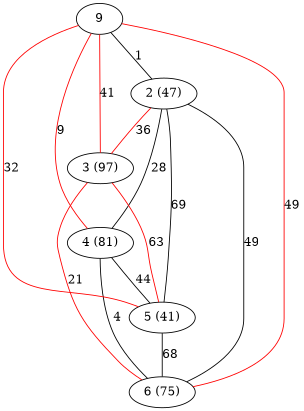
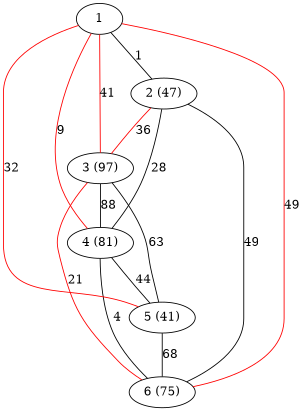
  graph {
    edge [color=black]
    n1 [label="2 (47)"]
    n2 [label="5 (41)"]
    n3 [label="6 (75)"]
    n4 [label="3 (97)"]
    n5 [label="4 (81)"]
-   1 [label=9]
-   n1 -- n2 [label=69]
+   1
    n1 -- n3 [label=49]
    n1 -- n4 [color=red label=36]
    n1 -- n5 [label=28]
    n2 -- n3 [label=68]
-   n4 -- n2 [color=red label=63]
+   n4 -- n2 [label=63]
    n4 -- n3 [color=red label=21]
+   n4 -- n5 [label=88]
    n5 -- n2 [label=44]
    n5 -- n3 [label=4]
    1 -- n1 [label=1]
    1 -- n2 [color=red label=32]
    1 -- n3 [color=red label=49]
    1 -- n4 [color=red label=41]
    1 -- n5 [color=red label=9]
  }
